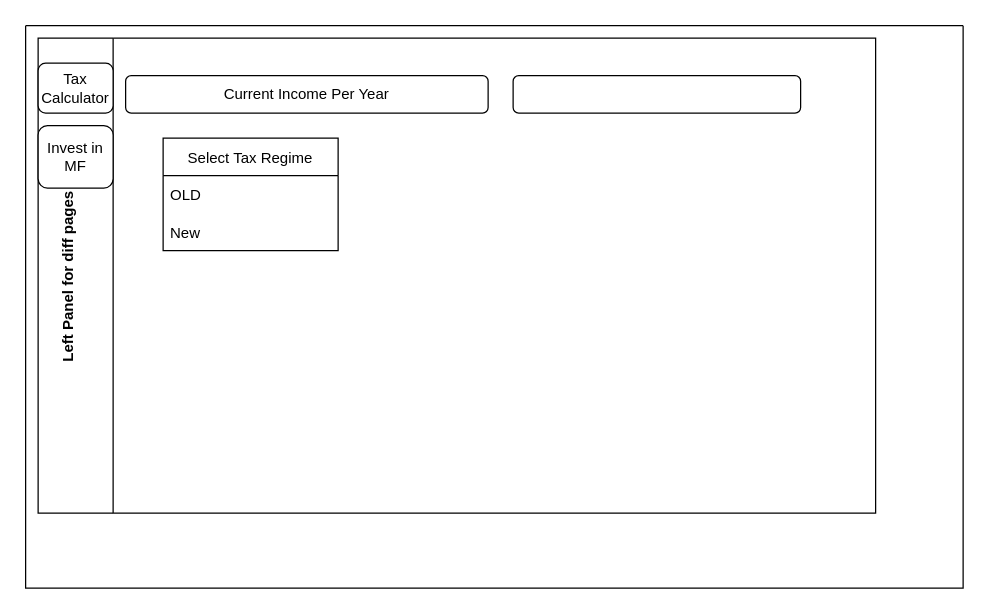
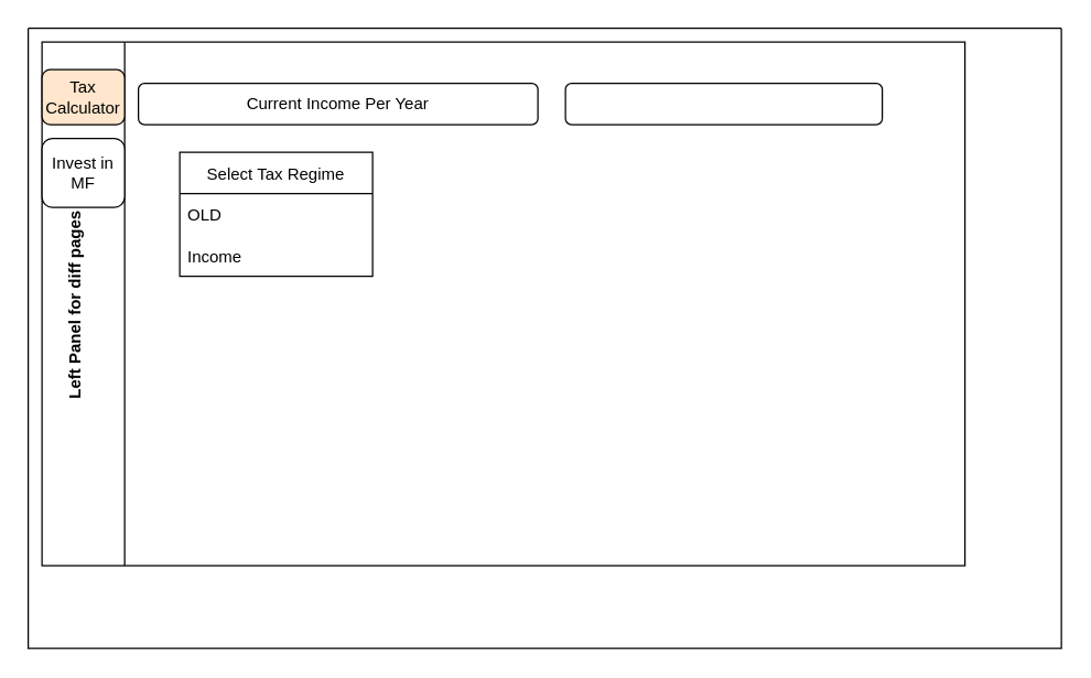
  <mxCell id="0" />
  <mxCell id="1" parent="0" />
  <mxCell id="2" value="" style="swimlane;startSize=0;" parent="1" vertex="1"><mxGeometry x="20" y="20" width="750" height="450" as="geometry" /></mxCell>
  <mxCell id="3" value="Left Panel for diff pages&#10;" style="swimlane;horizontal=0;startSize=60;" parent="1" vertex="1"><mxGeometry x="30" y="30" width="670" height="380" as="geometry" /></mxCell>
- <mxCell id="4" value="Tax Calculator" style="rounded=1;whiteSpace=wrap;html=1;" parent="3" vertex="1"><mxGeometry y="20" width="60" height="40" as="geometry" /></mxCell>
+ <mxCell id="4" value="Tax Calculator" style="rounded=1;whiteSpace=wrap;html=1;fillColor=#ffe6cc;" parent="3" vertex="1"><mxGeometry y="20" width="60" height="40" as="geometry" /></mxCell>
  <mxCell id="5" value="Current Income Per Year" style="rounded=1;whiteSpace=wrap;html=1;" parent="3" vertex="1"><mxGeometry x="70" y="30" width="290" height="30" as="geometry" /></mxCell>
  <mxCell id="6" value="" style="rounded=1;whiteSpace=wrap;html=1;" parent="3" vertex="1"><mxGeometry x="380" y="30" width="230" height="30" as="geometry" /></mxCell>
  <mxCell id="7" value="Select Tax Regime" style="swimlane;fontStyle=0;childLayout=stackLayout;horizontal=1;startSize=30;horizontalStack=0;resizeParent=1;resizeParentMax=0;resizeLast=0;collapsible=1;marginBottom=0;" parent="3" vertex="1"><mxGeometry x="100" y="80" width="140" height="90" as="geometry" /></mxCell>
  <mxCell id="8" value="OLD" style="text;strokeColor=none;fillColor=none;align=left;verticalAlign=middle;spacingLeft=4;spacingRight=4;overflow=hidden;points=[[0,0.5],[1,0.5]];portConstraint=eastwest;rotatable=0;" parent="7" vertex="1"><mxGeometry y="30" width="140" height="30" as="geometry" /></mxCell>
- <mxCell id="9" value="New" style="text;strokeColor=none;fillColor=none;align=left;verticalAlign=middle;spacingLeft=4;spacingRight=4;overflow=hidden;points=[[0,0.5],[1,0.5]];portConstraint=eastwest;rotatable=0;" parent="7" vertex="1"><mxGeometry y="60" width="140" height="30" as="geometry" /></mxCell>
+ <mxCell id="9" value="Income" style="text;strokeColor=none;fillColor=none;align=left;verticalAlign=middle;spacingLeft=4;spacingRight=4;overflow=hidden;points=[[0,0.5],[1,0.5]];portConstraint=eastwest;rotatable=0;" parent="7" vertex="1"><mxGeometry y="60" width="140" height="30" as="geometry" /></mxCell>
  <mxCell id="10" value="Invest in MF" style="rounded=1;whiteSpace=wrap;html=1;" vertex="1" parent="3"><mxGeometry y="70" width="60" height="50" as="geometry" /></mxCell>
